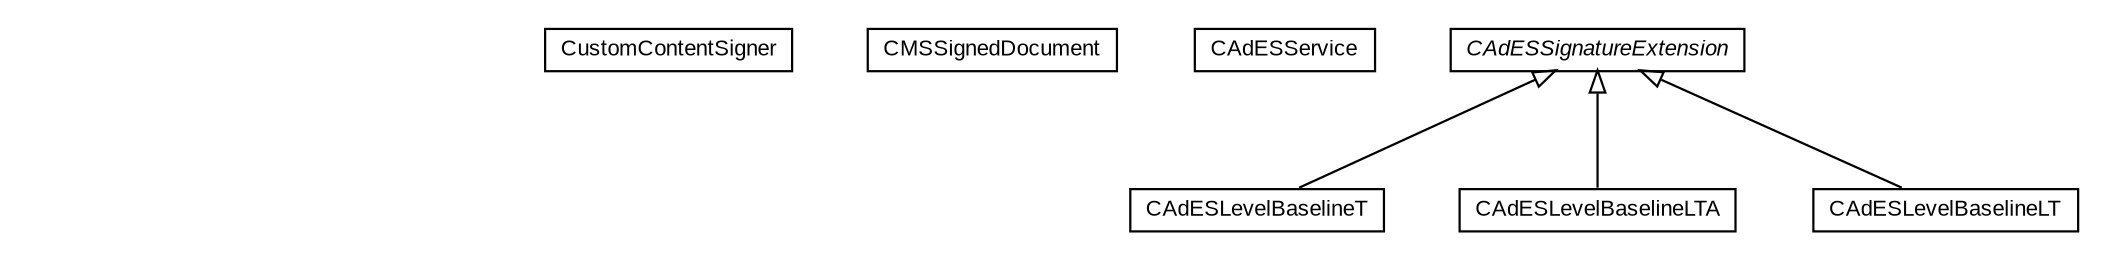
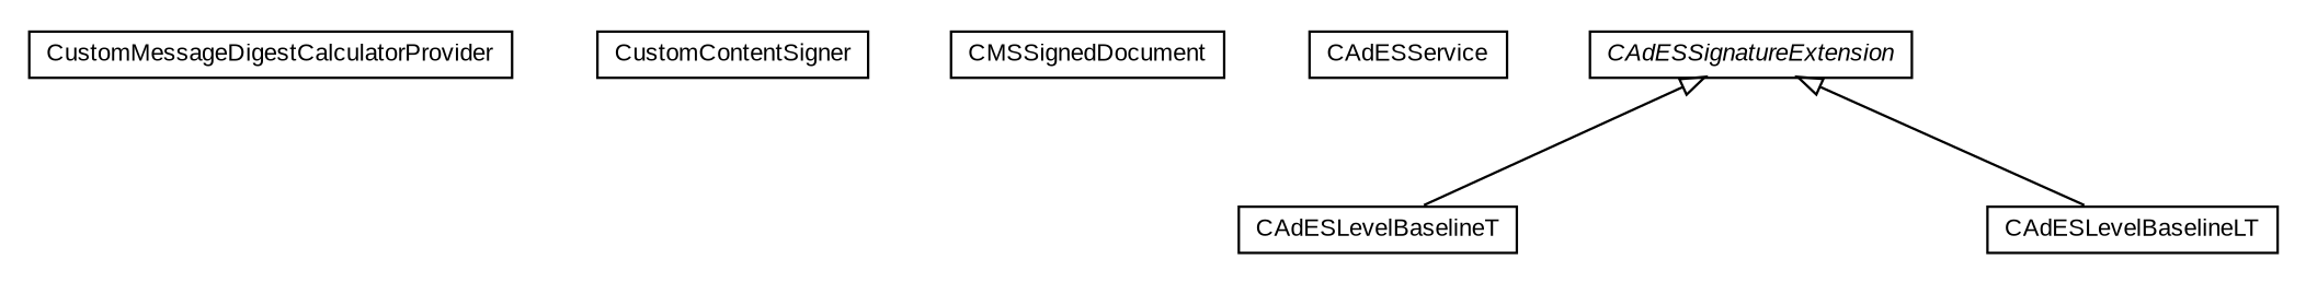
  digraph {
    nodesep=0.25
    ranksep=0.5
    node [fontcolor=black fontname=arial fontsize=10.0 shape=plaintext]
    edge [arrowtail=empty dir=back fontname=arial fontsize=10 headport=p labelfontname=arial labelfontsize=10 tailport=p]
+   n1 [label=<<table title="eu.europa.esig.dss.cades.signature.CustomMessageDigestCalculatorProvider" border="0" cellborder="1" cellspacing="0" cellpadding="2" port="p" href="./CustomMessageDigestCalculatorProvider.html"> 		<tr><td><table border="0" cellspacing="0" cellpadding="1"> <tr><td align="center" balign="center"> CustomMessageDigestCalculatorProvider </td></tr> 		</table></td></tr> 		</table>>]
    n2 [label=<<table title="eu.europa.esig.dss.cades.signature.CustomContentSigner" border="0" cellborder="1" cellspacing="0" cellpadding="2" port="p" href="./CustomContentSigner.html"> 		<tr><td><table border="0" cellspacing="0" cellpadding="1"> <tr><td align="center" balign="center"> CustomContentSigner </td></tr> 		</table></td></tr> 		</table>>]
    n3 [label=<<table title="eu.europa.esig.dss.cades.signature.CMSSignedDocument" border="0" cellborder="1" cellspacing="0" cellpadding="2" port="p" href="./CMSSignedDocument.html"> 		<tr><td><table border="0" cellspacing="0" cellpadding="1"> <tr><td align="center" balign="center"> CMSSignedDocument </td></tr> 		</table></td></tr> 		</table>>]
    n4 [label=<<table title="eu.europa.esig.dss.cades.signature.CAdESService" border="0" cellborder="1" cellspacing="0" cellpadding="2" port="p" href="./CAdESService.html"> 		<tr><td><table border="0" cellspacing="0" cellpadding="1"> <tr><td align="center" balign="center"> CAdESService </td></tr> 		</table></td></tr> 		</table>>]
    n5 [label=<<table title="eu.europa.esig.dss.cades.signature.CAdESLevelBaselineT" border="0" cellborder="1" cellspacing="0" cellpadding="2" port="p" href="./CAdESLevelBaselineT.html"> 		<tr><td><table border="0" cellspacing="0" cellpadding="1"> <tr><td align="center" balign="center"> CAdESLevelBaselineT </td></tr> 		</table></td></tr> 		</table>>]
-   n6 [label=<<table title="eu.europa.esig.dss.cades.signature.CAdESLevelBaselineLTA" border="0" cellborder="1" cellspacing="0" cellpadding="2" port="p" href="./CAdESLevelBaselineLTA.html"> 		<tr><td><table border="0" cellspacing="0" cellpadding="1"> <tr><td align="center" balign="center"> CAdESLevelBaselineLTA </td></tr> 		</table></td></tr> 		</table>>]
    n7 [label=<<table title="eu.europa.esig.dss.cades.signature.CAdESLevelBaselineLT" border="0" cellborder="1" cellspacing="0" cellpadding="2" port="p" href="./CAdESLevelBaselineLT.html"> 		<tr><td><table border="0" cellspacing="0" cellpadding="1"> <tr><td align="center" balign="center"> CAdESLevelBaselineLT </td></tr> 		</table></td></tr> 		</table>>]
    n8 [label=<<table title="eu.europa.esig.dss.cades.signature.CAdESSignatureExtension" border="0" cellborder="1" cellspacing="0" cellpadding="2" port="p" href="http://java.sun.com/j2se/1.4.2/docs/api/eu/europa/esig/dss/cades/signature/CAdESSignatureExtension.html"> 		<tr><td><table border="0" cellspacing="0" cellpadding="1"> <tr><td align="center" balign="center"><font face="arial italic"> CAdESSignatureExtension </font></td></tr> 		</table></td></tr> 		</table>>]
    n8 -> n5
-   n8 -> n6
    n8 -> n7
  }
